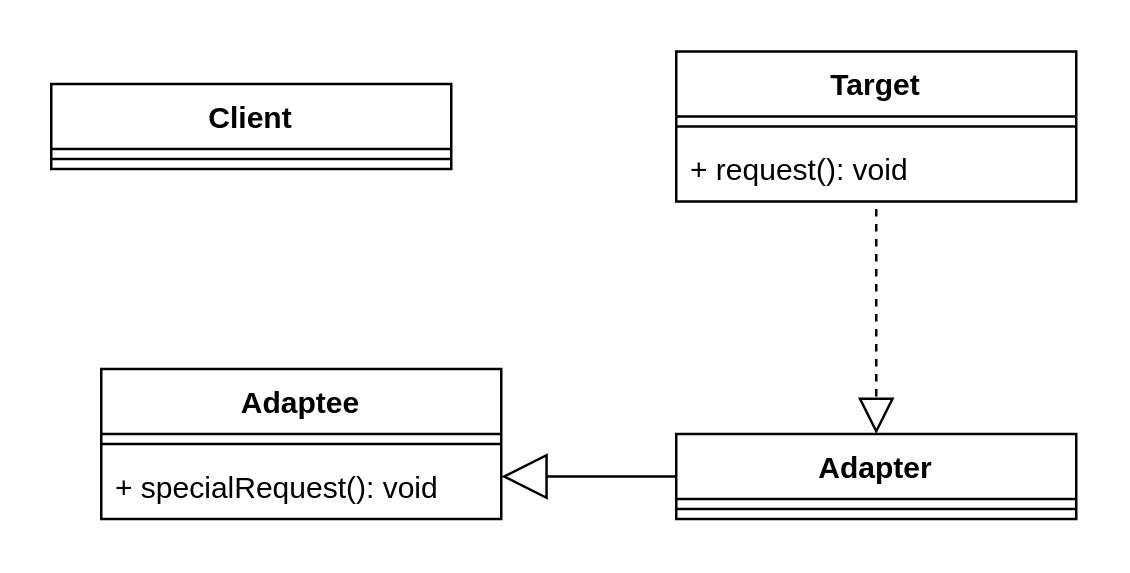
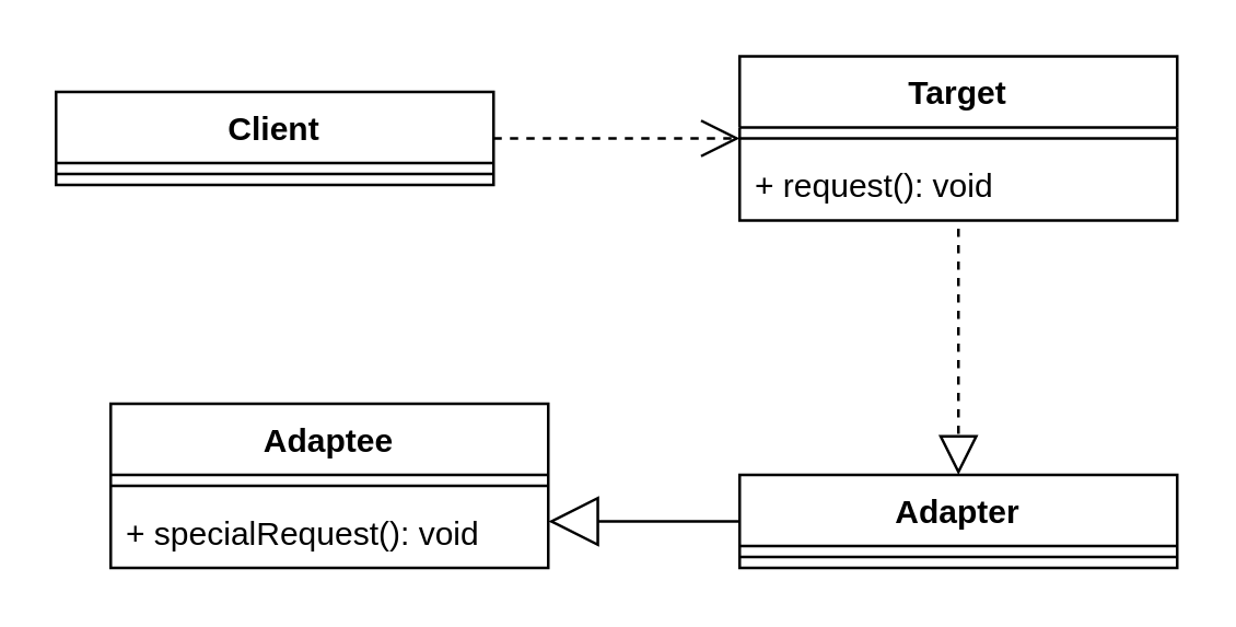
  <mxCell id="0" />
  <mxCell id="1" parent="0" />
  <mxCell id="2" value="Client" style="swimlane;fontStyle=1;align=center;verticalAlign=top;childLayout=stackLayout;horizontal=1;startSize=26;horizontalStack=0;resizeParent=1;resizeParentMax=0;resizeLast=0;collapsible=1;marginBottom=0;whiteSpace=wrap;html=1;" vertex="1" parent="1"><mxGeometry x="20" y="33" width="160" height="34" as="geometry" /></mxCell>
  <mxCell id="3" value="" style="line;strokeWidth=1;fillColor=none;align=left;verticalAlign=middle;spacingTop=-1;spacingLeft=3;spacingRight=3;rotatable=0;labelPosition=right;points=[];portConstraint=eastwest;strokeColor=inherit;" vertex="1" parent="2"><mxGeometry y="26" width="160" height="8" as="geometry" /></mxCell>
  <mxCell id="4" value="Target" style="swimlane;fontStyle=1;align=center;verticalAlign=top;childLayout=stackLayout;horizontal=1;startSize=26;horizontalStack=0;resizeParent=1;resizeParentMax=0;resizeLast=0;collapsible=1;marginBottom=0;whiteSpace=wrap;html=1;" vertex="1" parent="1"><mxGeometry x="270" y="20" width="160" height="60" as="geometry" /></mxCell>
  <mxCell id="5" value="" style="line;strokeWidth=1;fillColor=none;align=left;verticalAlign=middle;spacingTop=-1;spacingLeft=3;spacingRight=3;rotatable=0;labelPosition=right;points=[];portConstraint=eastwest;strokeColor=inherit;" vertex="1" parent="4"><mxGeometry y="26" width="160" height="8" as="geometry" /></mxCell>
  <mxCell id="6" value="+ request(): void" style="text;strokeColor=none;fillColor=none;align=left;verticalAlign=top;spacingLeft=4;spacingRight=4;overflow=hidden;rotatable=0;points=[[0,0.5],[1,0.5]];portConstraint=eastwest;whiteSpace=wrap;html=1;" vertex="1" parent="4"><mxGeometry y="34" width="160" height="26" as="geometry" /></mxCell>
+ <mxCell id="7" value="" style="endArrow=open;endSize=12;dashed=1;html=1;rounded=0;exitX=1;exitY=0.5;exitDx=0;exitDy=0;entryX=0;entryY=0.5;entryDx=0;entryDy=0;" edge="1" parent="1" source="2" target="4"><mxGeometry width="160" relative="1" as="geometry"><mxPoint x="380.96" y="173" as="sourcePoint" /><mxPoint x="249.96" y="174" as="targetPoint" /></mxGeometry></mxCell>
  <mxCell id="8" value="" style="endArrow=block;dashed=1;endFill=0;endSize=12;html=1;rounded=0;exitX=0.5;exitY=1.115;exitDx=0;exitDy=0;exitPerimeter=0;" edge="1" parent="1" source="6"><mxGeometry width="160" relative="1" as="geometry"><mxPoint x="230" y="173" as="sourcePoint" /><mxPoint x="350" y="173" as="targetPoint" /></mxGeometry></mxCell>
  <mxCell id="9" value="Adapter" style="swimlane;fontStyle=1;align=center;verticalAlign=top;childLayout=stackLayout;horizontal=1;startSize=26;horizontalStack=0;resizeParent=1;resizeParentMax=0;resizeLast=0;collapsible=1;marginBottom=0;whiteSpace=wrap;html=1;" vertex="1" parent="1"><mxGeometry x="270" y="173" width="160" height="34" as="geometry" /></mxCell>
  <mxCell id="10" value="" style="line;strokeWidth=1;fillColor=none;align=left;verticalAlign=middle;spacingTop=-1;spacingLeft=3;spacingRight=3;rotatable=0;labelPosition=right;points=[];portConstraint=eastwest;strokeColor=inherit;" vertex="1" parent="9"><mxGeometry y="26" width="160" height="8" as="geometry" /></mxCell>
  <mxCell id="11" value="" style="endArrow=block;endSize=16;endFill=0;html=1;rounded=0;exitX=0;exitY=0.5;exitDx=0;exitDy=0;" edge="1" parent="1" source="9"><mxGeometry width="160" relative="1" as="geometry"><mxPoint x="230" y="173" as="sourcePoint" /><mxPoint x="200" y="190" as="targetPoint" /></mxGeometry></mxCell>
  <mxCell id="12" value="Adaptee" style="swimlane;fontStyle=1;align=center;verticalAlign=top;childLayout=stackLayout;horizontal=1;startSize=26;horizontalStack=0;resizeParent=1;resizeParentMax=0;resizeLast=0;collapsible=1;marginBottom=0;whiteSpace=wrap;html=1;" vertex="1" parent="1"><mxGeometry x="40" y="147" width="160" height="60" as="geometry" /></mxCell>
  <mxCell id="13" value="" style="line;strokeWidth=1;fillColor=none;align=left;verticalAlign=middle;spacingTop=-1;spacingLeft=3;spacingRight=3;rotatable=0;labelPosition=right;points=[];portConstraint=eastwest;strokeColor=inherit;" vertex="1" parent="12"><mxGeometry y="26" width="160" height="8" as="geometry" /></mxCell>
  <mxCell id="14" value="+ specialRequest(): void" style="text;strokeColor=none;fillColor=none;align=left;verticalAlign=top;spacingLeft=4;spacingRight=4;overflow=hidden;rotatable=0;points=[[0,0.5],[1,0.5]];portConstraint=eastwest;whiteSpace=wrap;html=1;" vertex="1" parent="12"><mxGeometry y="34" width="160" height="26" as="geometry" /></mxCell>
